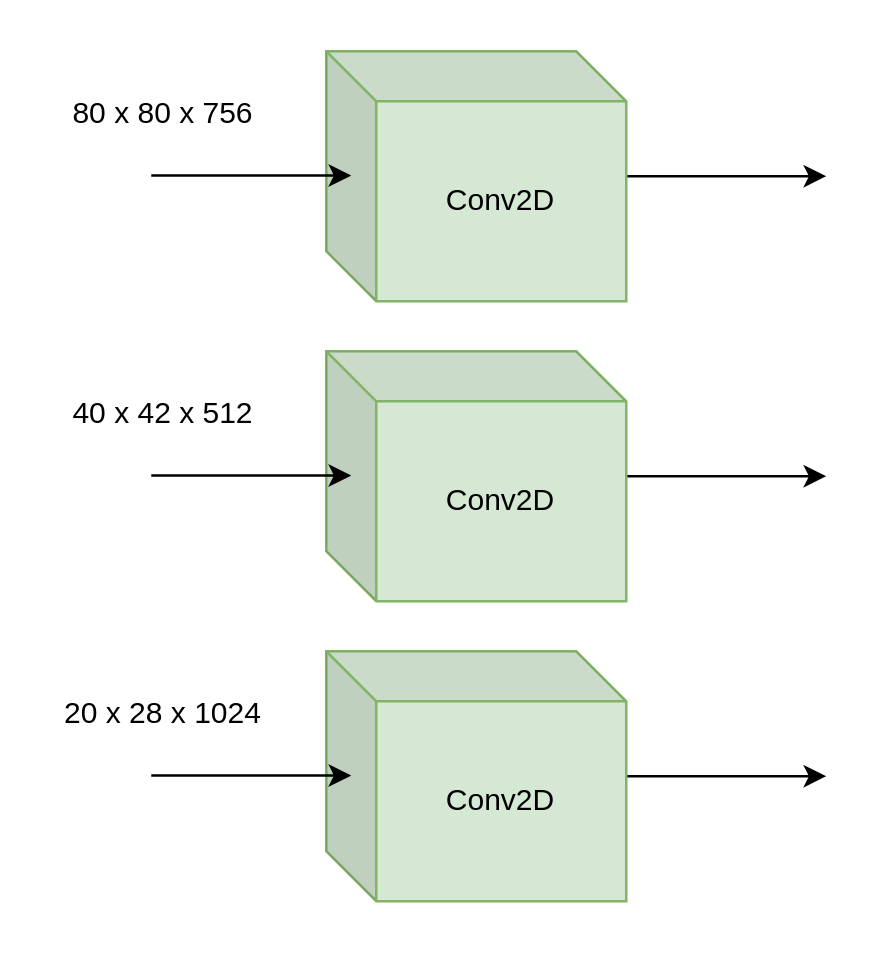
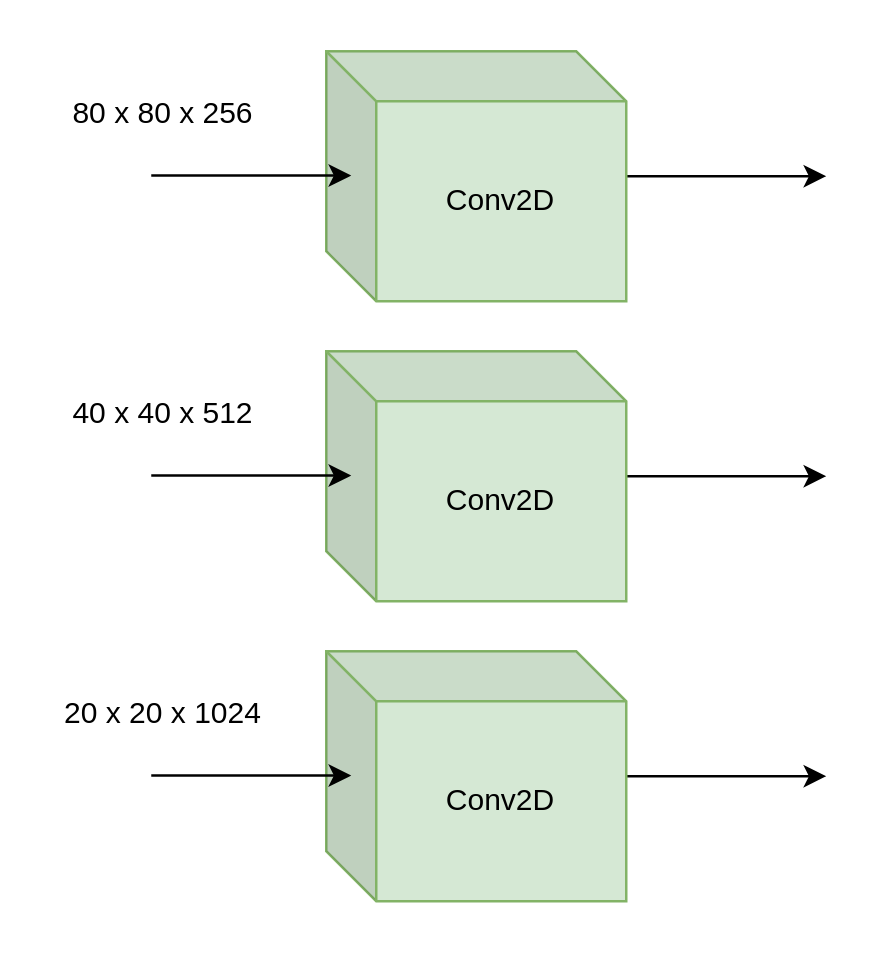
  <mxCell id="0" />
  <mxCell id="1" parent="0" />
  <mxCell id="2" style="edgeStyle=orthogonalEdgeStyle;rounded=0;orthogonalLoop=1;jettySize=auto;html=1;" edge="1" parent="1" source="3"><mxGeometry relative="1" as="geometry"><mxPoint x="330" y="70" as="targetPoint" /></mxGeometry></mxCell>
  <mxCell id="3" value="Conv2D" style="shape=cube;whiteSpace=wrap;html=1;boundedLbl=1;backgroundOutline=1;darkOpacity=0.05;darkOpacity2=0.1;fillColor=#d5e8d4;strokeColor=#82b366;" vertex="1" parent="1"><mxGeometry x="130" y="20" width="120" height="100" as="geometry" /></mxCell>
  <mxCell id="4" style="edgeStyle=orthogonalEdgeStyle;rounded=0;orthogonalLoop=1;jettySize=auto;html=1;" edge="1" parent="1" source="5"><mxGeometry relative="1" as="geometry"><mxPoint x="330" y="190" as="targetPoint" /></mxGeometry></mxCell>
  <mxCell id="5" value="Conv2D" style="shape=cube;whiteSpace=wrap;html=1;boundedLbl=1;backgroundOutline=1;darkOpacity=0.05;darkOpacity2=0.1;fillColor=#d5e8d4;strokeColor=#82b366;" vertex="1" parent="1"><mxGeometry x="130" y="140" width="120" height="100" as="geometry" /></mxCell>
  <mxCell id="6" style="edgeStyle=orthogonalEdgeStyle;rounded=0;orthogonalLoop=1;jettySize=auto;html=1;" edge="1" parent="1" source="7"><mxGeometry relative="1" as="geometry"><mxPoint x="330" y="310" as="targetPoint" /></mxGeometry></mxCell>
  <mxCell id="7" value="Conv2D" style="shape=cube;whiteSpace=wrap;html=1;boundedLbl=1;backgroundOutline=1;darkOpacity=0.05;darkOpacity2=0.1;fillColor=#d5e8d4;strokeColor=#82b366;" vertex="1" parent="1"><mxGeometry x="130" y="260" width="120" height="100" as="geometry" /></mxCell>
  <mxCell id="8" style="edgeStyle=orthogonalEdgeStyle;rounded=0;orthogonalLoop=1;jettySize=auto;html=1;" edge="1" parent="1"><mxGeometry relative="1" as="geometry"><mxPoint x="140" y="69.71" as="targetPoint" /><mxPoint x="60" y="69.71" as="sourcePoint" /></mxGeometry></mxCell>
  <mxCell id="9" style="edgeStyle=orthogonalEdgeStyle;rounded=0;orthogonalLoop=1;jettySize=auto;html=1;" edge="1" parent="1"><mxGeometry relative="1" as="geometry"><mxPoint x="140" y="189.71" as="targetPoint" /><mxPoint x="60" y="189.71" as="sourcePoint" /></mxGeometry></mxCell>
  <mxCell id="10" style="edgeStyle=orthogonalEdgeStyle;rounded=0;orthogonalLoop=1;jettySize=auto;html=1;" edge="1" parent="1"><mxGeometry relative="1" as="geometry"><mxPoint x="140" y="309.71" as="targetPoint" /><mxPoint x="60" y="309.71" as="sourcePoint" /></mxGeometry></mxCell>
- <mxCell id="11" value="80 x 80 x 756" style="text;html=1;align=center;verticalAlign=middle;whiteSpace=wrap;rounded=0;" vertex="1" parent="1"><mxGeometry x="20" y="30" width="90" height="30" as="geometry" /></mxCell>
- <mxCell id="12" value="40 x 42 x 512" style="text;html=1;align=center;verticalAlign=middle;whiteSpace=wrap;rounded=0;" vertex="1" parent="1"><mxGeometry x="20" y="150" width="90" height="30" as="geometry" /></mxCell>
- <mxCell id="13" value="20 x 28 x 1024" style="text;html=1;align=center;verticalAlign=middle;whiteSpace=wrap;rounded=0;" vertex="1" parent="1"><mxGeometry x="20" y="270" width="90" height="30" as="geometry" /></mxCell>
+ <mxCell id="11" value="80 x 80 x 256" style="text;html=1;align=center;verticalAlign=middle;whiteSpace=wrap;rounded=0;" vertex="1" parent="1"><mxGeometry x="20" y="30" width="90" height="30" as="geometry" /></mxCell>
+ <mxCell id="12" value="40 x 40 x 512" style="text;html=1;align=center;verticalAlign=middle;whiteSpace=wrap;rounded=0;" vertex="1" parent="1"><mxGeometry x="20" y="150" width="90" height="30" as="geometry" /></mxCell>
+ <mxCell id="13" value="20 x 20 x 1024" style="text;html=1;align=center;verticalAlign=middle;whiteSpace=wrap;rounded=0;" vertex="1" parent="1"><mxGeometry x="20" y="270" width="90" height="30" as="geometry" /></mxCell>
